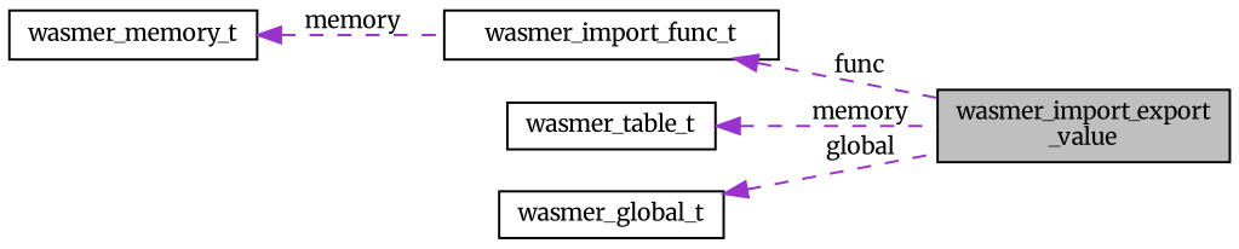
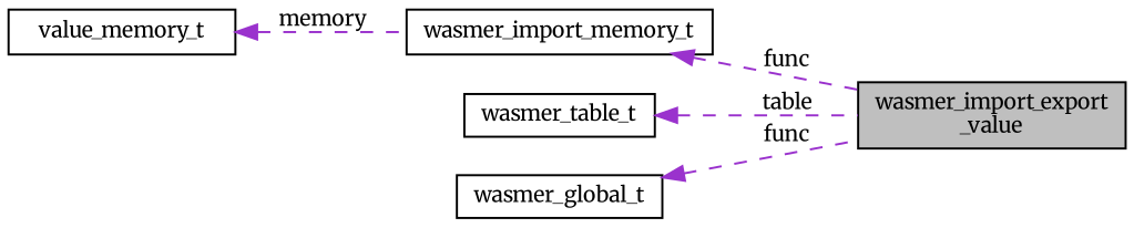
  digraph {
    fontname=Merriweather
    rankdir=LR
    node [color=black fillcolor=white fontname=Merriweather fontsize=10 shape=record style=filled]
    edge [color=darkorchid3 dir=back fontname=Merriweather fontsize=10 labelfontname=Helvetica labelfontsize=10 style=dashed]
    n1 [fillcolor=grey75 fontcolor=black height=0.2 label="wasmer_import_export\l_value" width=0.4]
-   n2 [height=0.2 label=wasmer_memory_t width=0.4]
-   n3 [height=0.2 label=wasmer_import_func_t width=0.4]
+   n2 [height=0.2 label=value_memory_t width=0.4]
+   n3 [height=0.2 label=wasmer_import_memory_t width=0.4]
    n4 [height=0.2 label=wasmer_table_t width=0.4]
    n5 [height=0.2 label=wasmer_global_t width=0.4]
    n2 -> n3 [label=" memory"]
    n3 -> n1 [label=" func"]
-   n4 -> n1 [label=" memory"]
-   n5 -> n1 [label=" global"]
+   n4 -> n1 [label=" table"]
+   n5 -> n1 [label=" func"]
  }
